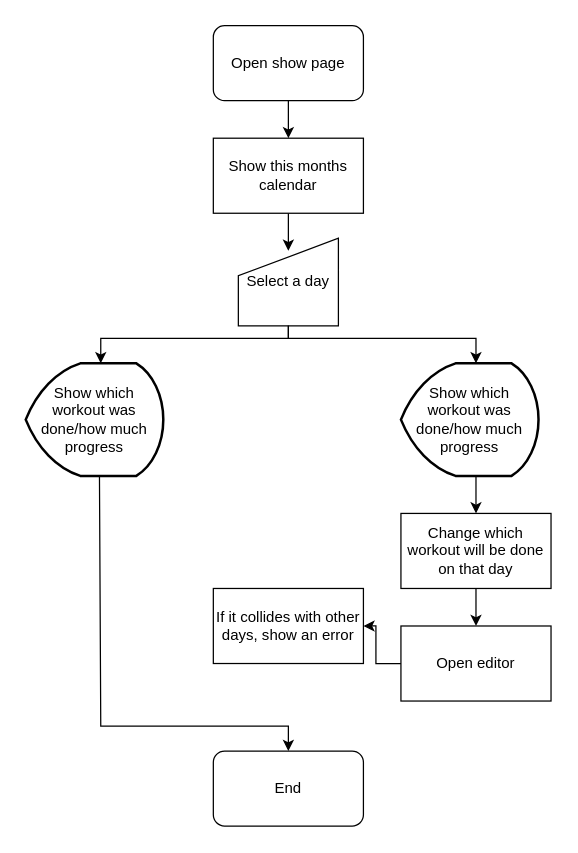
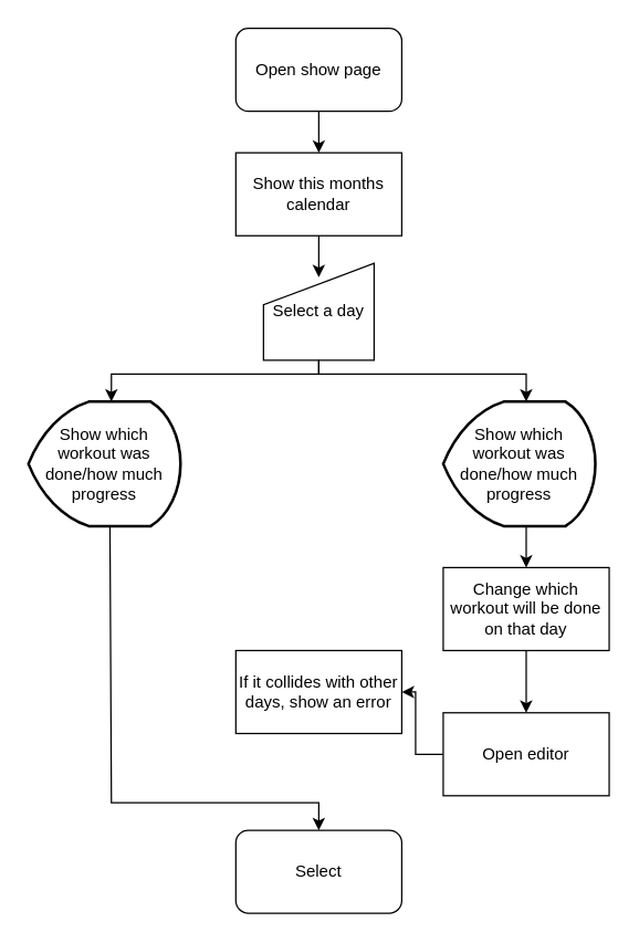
  <mxCell id="0" />
  <mxCell id="1" parent="0" />
  <mxCell id="2" value="" style="edgeStyle=orthogonalEdgeStyle;rounded=0;orthogonalLoop=1;jettySize=auto;html=1;" parent="1" source="3" target="5" edge="1"><mxGeometry relative="1" as="geometry" /></mxCell>
  <mxCell id="3" value="Open show page" style="rounded=1;whiteSpace=wrap;html=1;" parent="1" vertex="1"><mxGeometry x="170" y="20" width="120" height="60" as="geometry" /></mxCell>
  <mxCell id="4" value="" style="edgeStyle=orthogonalEdgeStyle;rounded=0;orthogonalLoop=1;jettySize=auto;html=1;" parent="1" source="5" edge="1"><mxGeometry relative="1" as="geometry"><mxPoint x="230" y="200" as="targetPoint" /></mxGeometry></mxCell>
  <mxCell id="5" value="Show this months calendar" style="rounded=0;whiteSpace=wrap;html=1;" parent="1" vertex="1"><mxGeometry x="170" y="110" width="120" height="60" as="geometry" /></mxCell>
  <mxCell id="6" value="" style="edgeStyle=orthogonalEdgeStyle;rounded=0;orthogonalLoop=1;jettySize=auto;html=1;" parent="1" source="7" target="9" edge="1"><mxGeometry relative="1" as="geometry" /></mxCell>
  <mxCell id="7" value="Change which workout will be done on that day" style="whiteSpace=wrap;html=1;rounded=0;" parent="1" vertex="1"><mxGeometry x="320" y="410" width="120" height="60" as="geometry" /></mxCell>
  <mxCell id="8" value="" style="edgeStyle=orthogonalEdgeStyle;rounded=0;orthogonalLoop=1;jettySize=auto;html=1;" edge="1" parent="1" source="9" target="10"><mxGeometry relative="1" as="geometry" /></mxCell>
- <mxCell id="9" value="Open editor" style="whiteSpace=wrap;html=1;rounded=0;" parent="1" vertex="1"><mxGeometry x="320" y="500" width="120" height="60" as="geometry" /></mxCell>
+ <mxCell id="9" value="Open editor" style="whiteSpace=wrap;html=1;rounded=0;" parent="1" vertex="1"><mxGeometry x="320" y="515" width="120" height="60" as="geometry" /></mxCell>
  <mxCell id="10" value="If it collides with other days, show an error" style="rounded=0;whiteSpace=wrap;html=1;" parent="1" vertex="1"><mxGeometry x="170" y="470" width="120" height="60" as="geometry" /></mxCell>
- <mxCell id="11" value="End" style="rounded=1;whiteSpace=wrap;html=1;" parent="1" vertex="1"><mxGeometry x="170" y="600" width="120" height="60" as="geometry" /></mxCell>
+ <mxCell id="11" value="Select" style="rounded=1;whiteSpace=wrap;html=1;" parent="1" vertex="1"><mxGeometry x="170" y="600" width="120" height="60" as="geometry" /></mxCell>
  <mxCell id="12" value="Select a day" style="shape=manualInput;whiteSpace=wrap;html=1;" parent="1" vertex="1"><mxGeometry x="190" y="190" width="80" height="70" as="geometry" /></mxCell>
  <mxCell id="13" value="" style="endArrow=classic;html=1;rounded=0;exitX=0.5;exitY=1;exitDx=0;exitDy=0;entryX=0.5;entryY=0;entryDx=0;entryDy=0;" edge="1" parent="1" source="12"><mxGeometry width="50" height="50" relative="1" as="geometry"><mxPoint x="200" y="350" as="sourcePoint" /><mxPoint x="80" y="290" as="targetPoint" /><Array as="points"><mxPoint x="230" y="270" /><mxPoint x="80" y="270" /></Array></mxGeometry></mxCell>
  <mxCell id="14" value="" style="endArrow=classic;html=1;rounded=0;entryX=0.5;entryY=0;entryDx=0;entryDy=0;" edge="1" parent="1"><mxGeometry width="50" height="50" relative="1" as="geometry"><mxPoint x="230" y="260" as="sourcePoint" /><mxPoint x="380" y="290" as="targetPoint" /><Array as="points"><mxPoint x="230" y="270" /><mxPoint x="380" y="270" /></Array></mxGeometry></mxCell>
  <mxCell id="15" value="Show which workout was done/how much progress" style="strokeWidth=2;html=1;shape=mxgraph.flowchart.display;whiteSpace=wrap;" vertex="1" parent="1"><mxGeometry x="20" y="290" width="110" height="90" as="geometry" /></mxCell>
  <mxCell id="16" value="" style="edgeStyle=orthogonalEdgeStyle;rounded=0;orthogonalLoop=1;jettySize=auto;html=1;" edge="1" parent="1" source="17" target="7"><mxGeometry relative="1" as="geometry"><Array as="points"><mxPoint x="380" y="390" /><mxPoint x="380" y="390" /></Array></mxGeometry></mxCell>
  <mxCell id="17" value="Show which workout was done/how much progress" style="strokeWidth=2;html=1;shape=mxgraph.flowchart.display;whiteSpace=wrap;" vertex="1" parent="1"><mxGeometry x="320" y="290" width="110" height="90" as="geometry" /></mxCell>
  <mxCell id="18" value="" style="endArrow=classic;html=1;rounded=0;exitX=0.536;exitY=0.999;exitDx=0;exitDy=0;exitPerimeter=0;" edge="1" parent="1" source="15"><mxGeometry width="50" height="50" relative="1" as="geometry"><mxPoint x="180" y="430" as="sourcePoint" /><mxPoint x="230" y="600" as="targetPoint" /><Array as="points"><mxPoint x="80" y="580" /><mxPoint x="230" y="580" /></Array></mxGeometry></mxCell>
